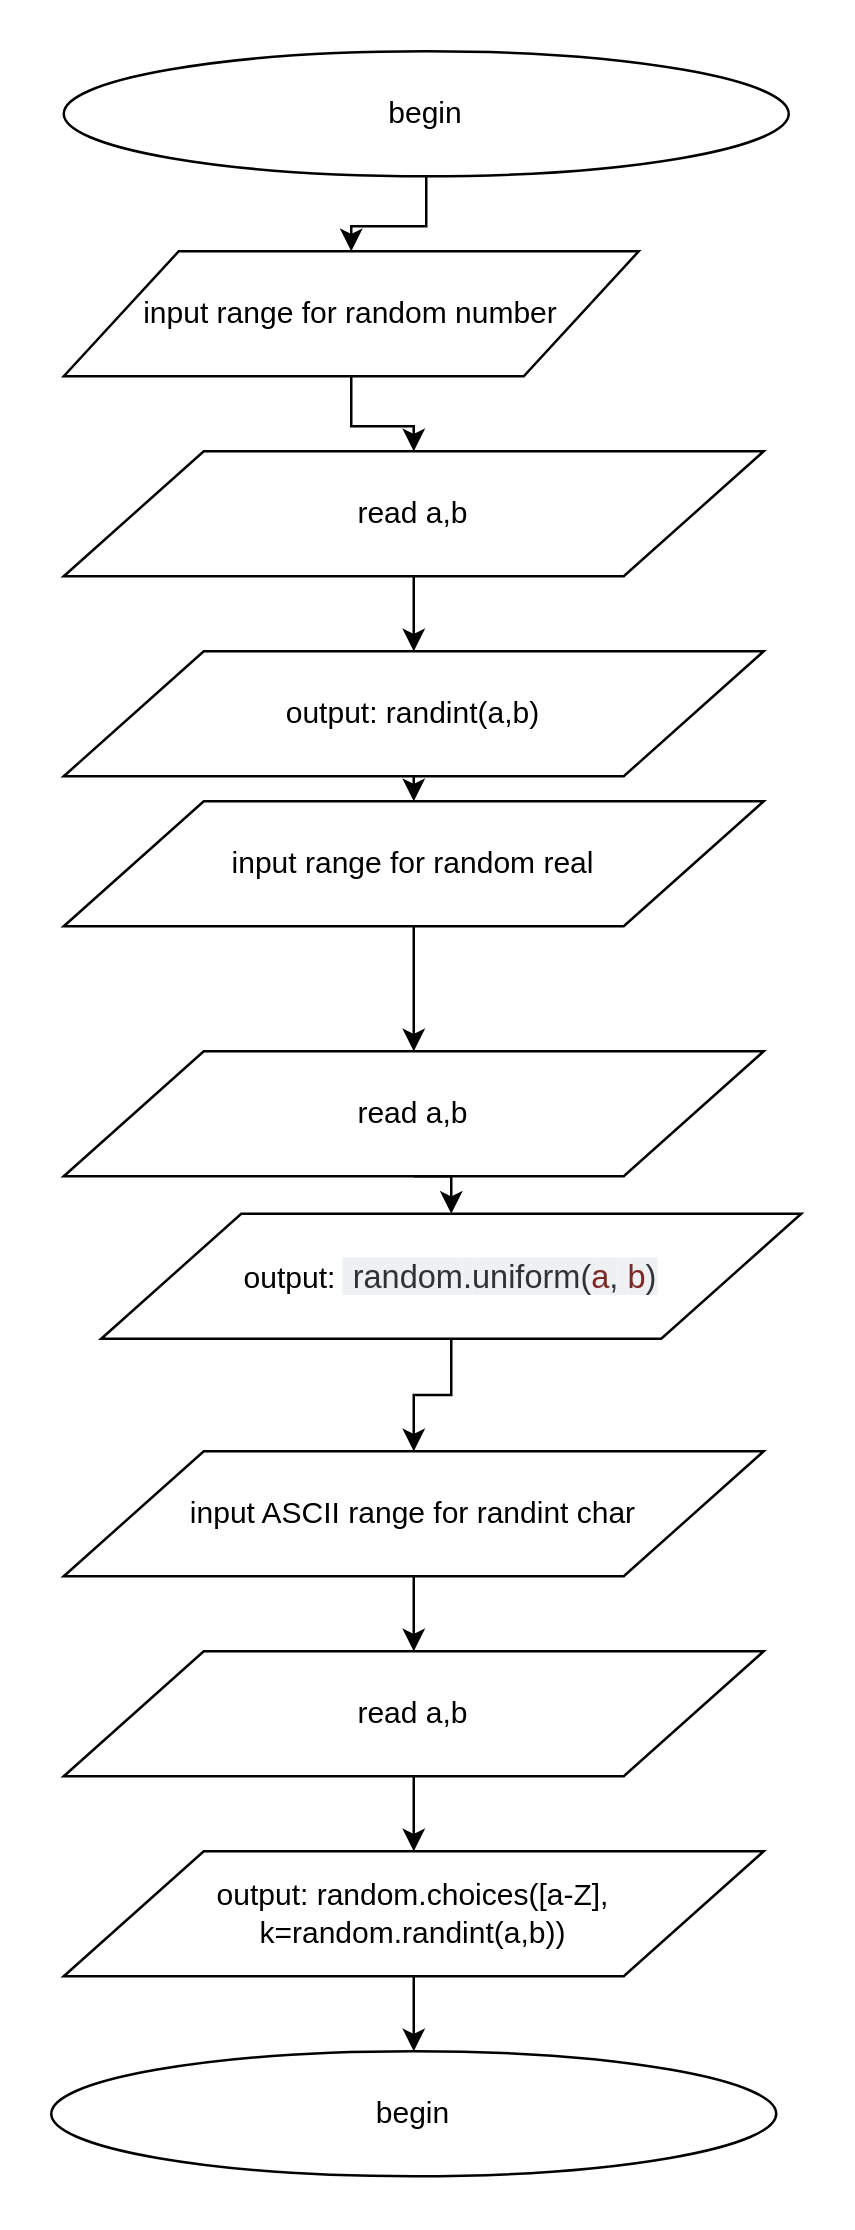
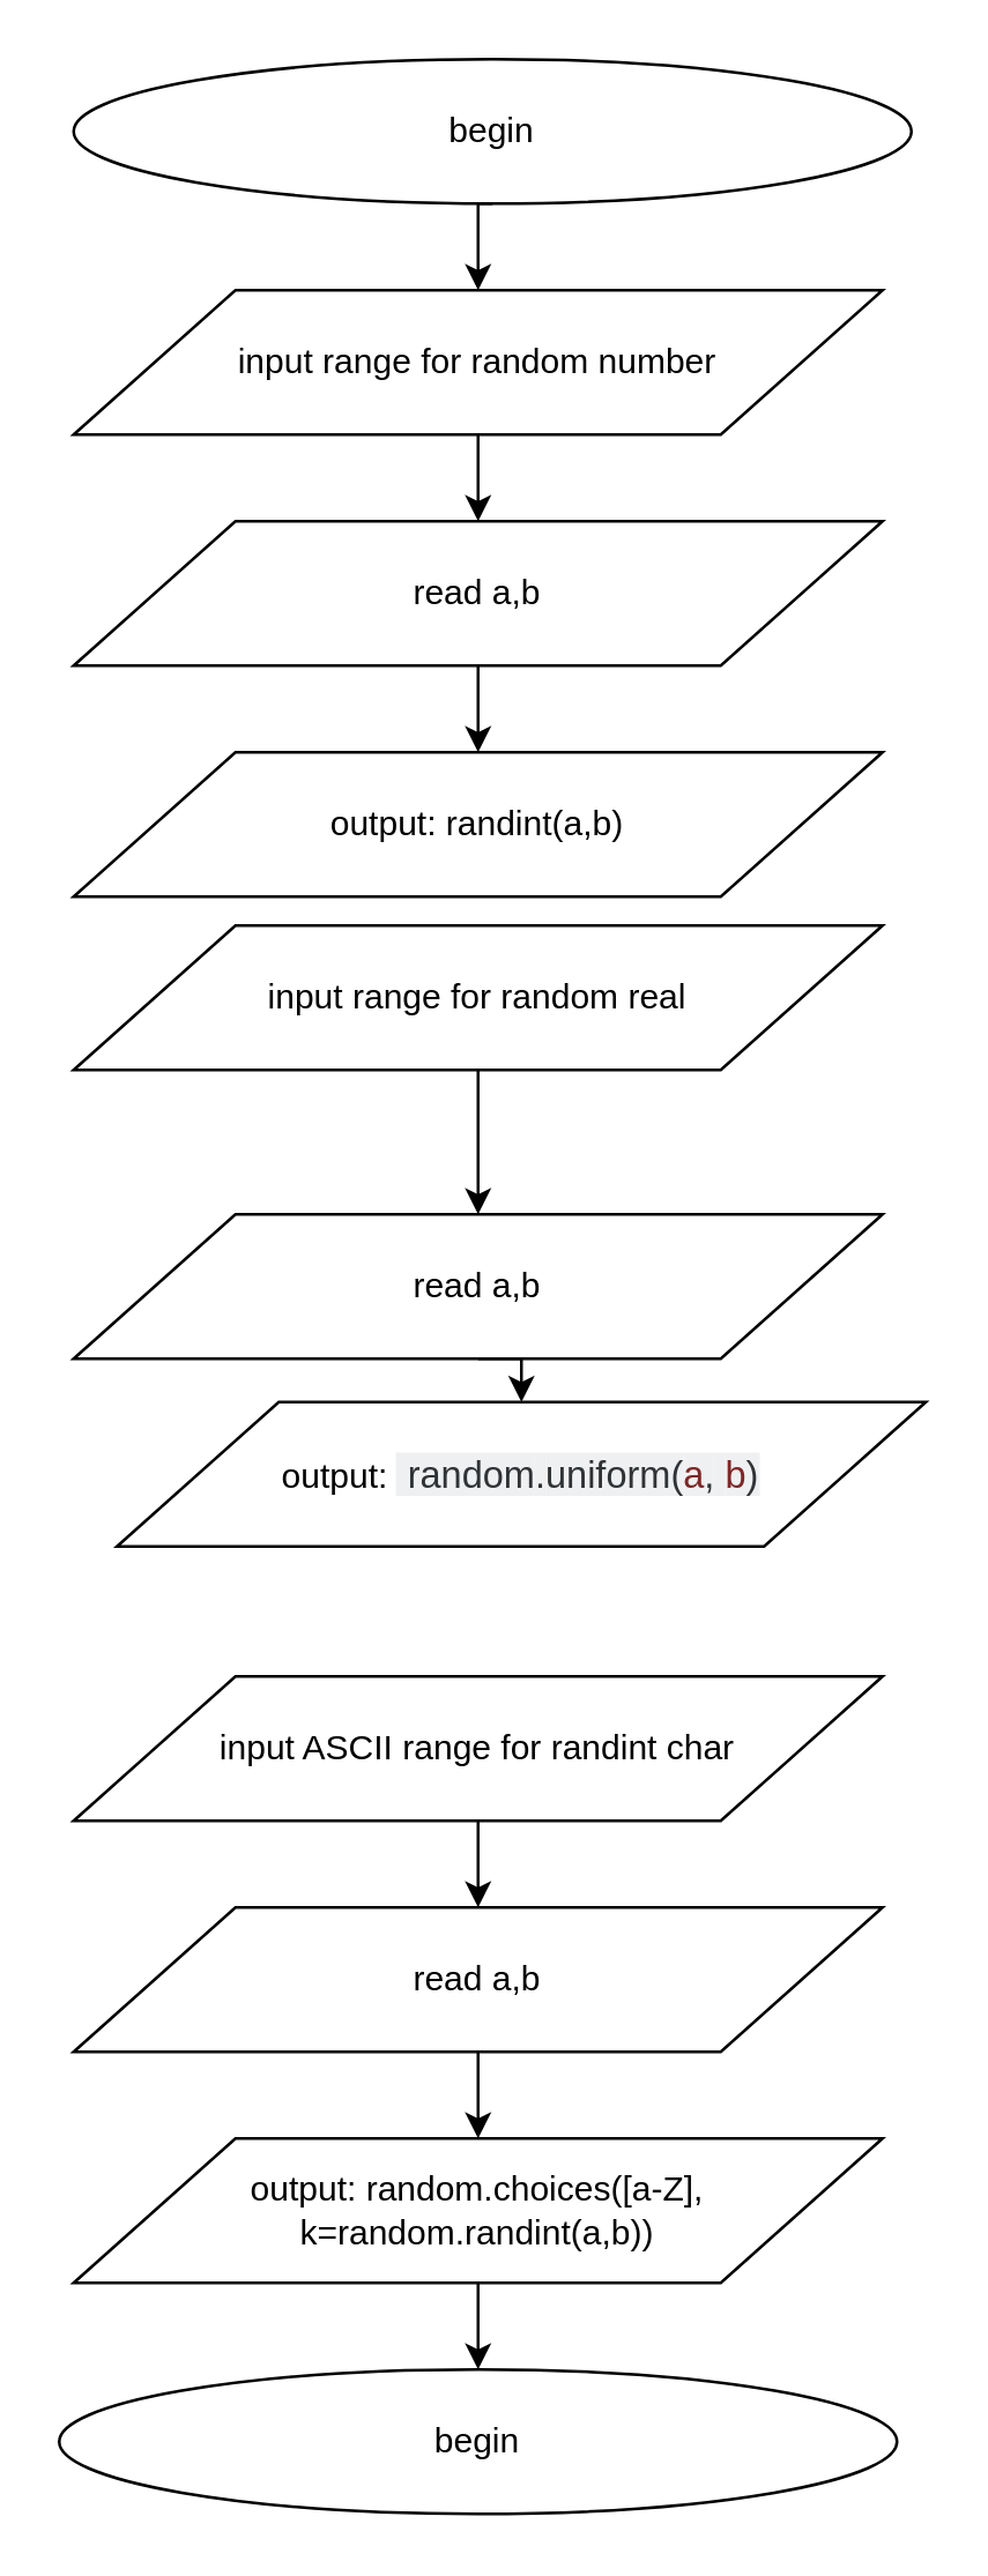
  <mxCell id="0" />
  <mxCell id="1" parent="0" />
  <mxCell id="2" style="edgeStyle=orthogonalEdgeStyle;rounded=0;orthogonalLoop=1;jettySize=auto;html=1;exitX=0.5;exitY=1;exitDx=0;exitDy=0;entryX=0.5;entryY=0;entryDx=0;entryDy=0;" parent="1" source="3" target="5" edge="1"><mxGeometry relative="1" as="geometry" /></mxCell>
  <mxCell id="3" value="begin" style="ellipse;whiteSpace=wrap;html=1;" parent="1" vertex="1"><mxGeometry x="25" y="20" width="290" height="50" as="geometry" /></mxCell>
  <mxCell id="4" style="edgeStyle=orthogonalEdgeStyle;rounded=0;orthogonalLoop=1;jettySize=auto;html=1;entryX=0.5;entryY=0;entryDx=0;entryDy=0;" parent="1" source="5" target="7" edge="1"><mxGeometry relative="1" as="geometry" /></mxCell>
- <mxCell id="5" value="input range for random number" style="shape=parallelogram;perimeter=parallelogramPerimeter;whiteSpace=wrap;html=1;" parent="1" vertex="1"><mxGeometry x="25" y="100" width="230" height="50" as="geometry" /></mxCell>
+ <mxCell id="5" value="input range for random number" style="shape=parallelogram;perimeter=parallelogramPerimeter;whiteSpace=wrap;html=1;" parent="1" vertex="1"><mxGeometry x="25" y="100" width="280" height="50" as="geometry" /></mxCell>
  <mxCell id="6" style="edgeStyle=orthogonalEdgeStyle;rounded=0;orthogonalLoop=1;jettySize=auto;html=1;exitX=0.5;exitY=1;exitDx=0;exitDy=0;" parent="1" source="7" target="9" edge="1"><mxGeometry relative="1" as="geometry" /></mxCell>
  <mxCell id="7" value="read a,b" style="shape=parallelogram;perimeter=parallelogramPerimeter;whiteSpace=wrap;html=1;" parent="1" vertex="1"><mxGeometry x="25" y="180" width="280" height="50" as="geometry" /></mxCell>
- <mxCell id="8" style="edgeStyle=orthogonalEdgeStyle;rounded=0;orthogonalLoop=1;jettySize=auto;html=1;exitX=0.5;exitY=1;exitDx=0;exitDy=0;entryX=0.5;entryY=0;entryDx=0;entryDy=0;" parent="1" source="9" target="11" edge="1"><mxGeometry relative="1" as="geometry" /></mxCell>
  <mxCell id="9" value="output: randint(a,b)" style="shape=parallelogram;perimeter=parallelogramPerimeter;whiteSpace=wrap;html=1;" parent="1" vertex="1"><mxGeometry x="25" y="260" width="280" height="50" as="geometry" /></mxCell>
  <mxCell id="10" style="edgeStyle=orthogonalEdgeStyle;rounded=0;orthogonalLoop=1;jettySize=auto;html=1;exitX=0.5;exitY=1;exitDx=0;exitDy=0;entryX=0.5;entryY=0;entryDx=0;entryDy=0;" parent="1" source="11" target="13" edge="1"><mxGeometry relative="1" as="geometry" /></mxCell>
  <mxCell id="11" value="input range for random real" style="shape=parallelogram;perimeter=parallelogramPerimeter;whiteSpace=wrap;html=1;" parent="1" vertex="1"><mxGeometry x="25" y="320" width="280" height="50" as="geometry" /></mxCell>
  <mxCell id="12" style="edgeStyle=orthogonalEdgeStyle;rounded=0;orthogonalLoop=1;jettySize=auto;html=1;exitX=0.5;exitY=1;exitDx=0;exitDy=0;entryX=0.5;entryY=0;entryDx=0;entryDy=0;" parent="1" source="13" target="15" edge="1"><mxGeometry relative="1" as="geometry" /></mxCell>
  <mxCell id="13" value="read a,b" style="shape=parallelogram;perimeter=parallelogramPerimeter;whiteSpace=wrap;html=1;" parent="1" vertex="1"><mxGeometry x="25" y="420" width="280" height="50" as="geometry" /></mxCell>
- <mxCell id="14" style="edgeStyle=orthogonalEdgeStyle;rounded=0;orthogonalLoop=1;jettySize=auto;html=1;exitX=0.5;exitY=1;exitDx=0;exitDy=0;entryX=0.5;entryY=0;entryDx=0;entryDy=0;" parent="1" source="15" target="17" edge="1"><mxGeometry relative="1" as="geometry" /></mxCell>
  <mxCell id="15" value="output:&amp;nbsp;&lt;span class=&quot;pln&quot; style=&quot;font-family: inherit ; font-style: inherit ; font-variant: inherit ; font-weight: inherit ; white-space: inherit ; background-color: rgb(239 , 240 , 241) ; font-size: 13px ; text-align: left ; margin: 0px ; padding: 0px ; border: 0px ; font-stretch: inherit ; line-height: inherit ; vertical-align: baseline ; box-sizing: inherit ; color: rgb(48 , 51 , 54)&quot;&gt; random&lt;/span&gt;&lt;span class=&quot;pun&quot; style=&quot;font-family: inherit ; font-style: inherit ; font-variant: inherit ; font-weight: inherit ; white-space: inherit ; background-color: rgb(239 , 240 , 241) ; font-size: 13px ; text-align: left ; margin: 0px ; padding: 0px ; border: 0px ; font-stretch: inherit ; line-height: inherit ; vertical-align: baseline ; box-sizing: inherit ; color: rgb(48 , 51 , 54)&quot;&gt;.&lt;/span&gt;&lt;span class=&quot;pln&quot; style=&quot;font-family: inherit ; font-style: inherit ; font-variant: inherit ; font-weight: inherit ; white-space: inherit ; background-color: rgb(239 , 240 , 241) ; font-size: 13px ; text-align: left ; margin: 0px ; padding: 0px ; border: 0px ; font-stretch: inherit ; line-height: inherit ; vertical-align: baseline ; box-sizing: inherit ; color: rgb(48 , 51 , 54)&quot;&gt;uniform&lt;/span&gt;&lt;span class=&quot;pun&quot; style=&quot;font-family: inherit ; font-style: inherit ; font-variant: inherit ; font-weight: inherit ; white-space: inherit ; background-color: rgb(239 , 240 , 241) ; font-size: 13px ; text-align: left ; margin: 0px ; padding: 0px ; border: 0px ; font-stretch: inherit ; line-height: inherit ; vertical-align: baseline ; box-sizing: inherit ; color: rgb(48 , 51 , 54)&quot;&gt;(&lt;/span&gt;&lt;span class=&quot;lit&quot; style=&quot;font-family: inherit ; font-style: inherit ; font-variant: inherit ; font-weight: inherit ; white-space: inherit ; background-color: rgb(239 , 240 , 241) ; font-size: 13px ; text-align: left ; margin: 0px ; padding: 0px ; border: 0px ; font-stretch: inherit ; line-height: inherit ; vertical-align: baseline ; box-sizing: inherit ; color: rgb(125 , 39 , 39)&quot;&gt;a&lt;/span&gt;&lt;span class=&quot;pun&quot; style=&quot;font-family: inherit ; font-style: inherit ; font-variant: inherit ; font-weight: inherit ; white-space: inherit ; background-color: rgb(239 , 240 , 241) ; font-size: 13px ; text-align: left ; margin: 0px ; padding: 0px ; border: 0px ; font-stretch: inherit ; line-height: inherit ; vertical-align: baseline ; box-sizing: inherit ; color: rgb(48 , 51 , 54)&quot;&gt;,&lt;/span&gt;&lt;span class=&quot;pln&quot; style=&quot;font-family: inherit ; font-style: inherit ; font-variant: inherit ; font-weight: inherit ; white-space: inherit ; background-color: rgb(239 , 240 , 241) ; font-size: 13px ; text-align: left ; margin: 0px ; padding: 0px ; border: 0px ; font-stretch: inherit ; line-height: inherit ; vertical-align: baseline ; box-sizing: inherit ; color: rgb(48 , 51 , 54)&quot;&gt; &lt;/span&gt;&lt;span class=&quot;lit&quot; style=&quot;font-family: inherit ; font-style: inherit ; font-variant: inherit ; font-weight: inherit ; white-space: inherit ; background-color: rgb(239 , 240 , 241) ; font-size: 13px ; text-align: left ; margin: 0px ; padding: 0px ; border: 0px ; font-stretch: inherit ; line-height: inherit ; vertical-align: baseline ; box-sizing: inherit ; color: rgb(125 , 39 , 39)&quot;&gt;b&lt;/span&gt;&lt;span class=&quot;pun&quot; style=&quot;font-family: inherit ; font-style: inherit ; font-variant: inherit ; font-weight: inherit ; white-space: inherit ; background-color: rgb(239 , 240 , 241) ; font-size: 13px ; text-align: left ; margin: 0px ; padding: 0px ; border: 0px ; font-stretch: inherit ; line-height: inherit ; vertical-align: baseline ; box-sizing: inherit ; color: rgb(48 , 51 , 54)&quot;&gt;)&lt;/span&gt;" style="shape=parallelogram;perimeter=parallelogramPerimeter;whiteSpace=wrap;html=1;" parent="1" vertex="1"><mxGeometry x="40" y="485" width="280" height="50" as="geometry" /></mxCell>
  <mxCell id="16" style="edgeStyle=orthogonalEdgeStyle;rounded=0;orthogonalLoop=1;jettySize=auto;html=1;exitX=0.5;exitY=1;exitDx=0;exitDy=0;entryX=0.5;entryY=0;entryDx=0;entryDy=0;" parent="1" source="17" target="19" edge="1"><mxGeometry relative="1" as="geometry" /></mxCell>
  <mxCell id="17" value="input ASCII range for randint char" style="shape=parallelogram;perimeter=parallelogramPerimeter;whiteSpace=wrap;html=1;" parent="1" vertex="1"><mxGeometry x="25" y="580" width="280" height="50" as="geometry" /></mxCell>
  <mxCell id="18" style="edgeStyle=orthogonalEdgeStyle;rounded=0;orthogonalLoop=1;jettySize=auto;html=1;exitX=0.5;exitY=1;exitDx=0;exitDy=0;entryX=0.5;entryY=0;entryDx=0;entryDy=0;" parent="1" source="19" target="21" edge="1"><mxGeometry relative="1" as="geometry" /></mxCell>
  <mxCell id="19" value="read a,b" style="shape=parallelogram;perimeter=parallelogramPerimeter;whiteSpace=wrap;html=1;" parent="1" vertex="1"><mxGeometry x="25" y="660" width="280" height="50" as="geometry" /></mxCell>
  <mxCell id="20" style="edgeStyle=orthogonalEdgeStyle;rounded=0;orthogonalLoop=1;jettySize=auto;html=1;exitX=0.5;exitY=1;exitDx=0;exitDy=0;entryX=0.5;entryY=0;entryDx=0;entryDy=0;" parent="1" source="21" target="22" edge="1"><mxGeometry relative="1" as="geometry" /></mxCell>
  <mxCell id="21" value="output:&amp;nbsp;random.choices([a-Z], k=random.randint(a,b))" style="shape=parallelogram;perimeter=parallelogramPerimeter;whiteSpace=wrap;html=1;" parent="1" vertex="1"><mxGeometry x="25" y="740" width="280" height="50" as="geometry" /></mxCell>
  <mxCell id="22" value="begin" style="ellipse;whiteSpace=wrap;html=1;" parent="1" vertex="1"><mxGeometry x="20" y="820" width="290" height="50" as="geometry" /></mxCell>
